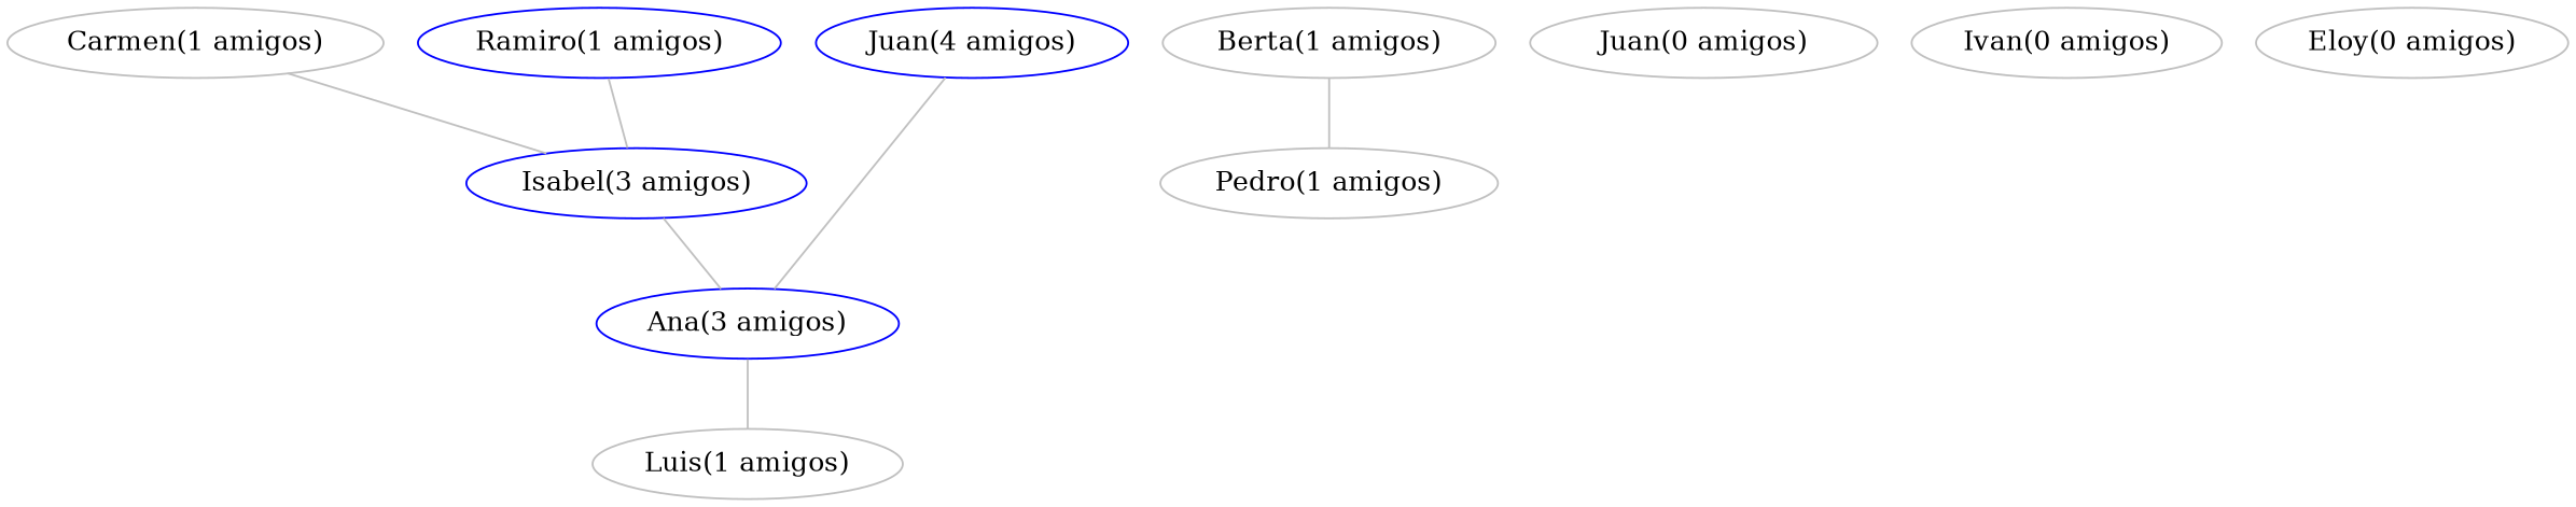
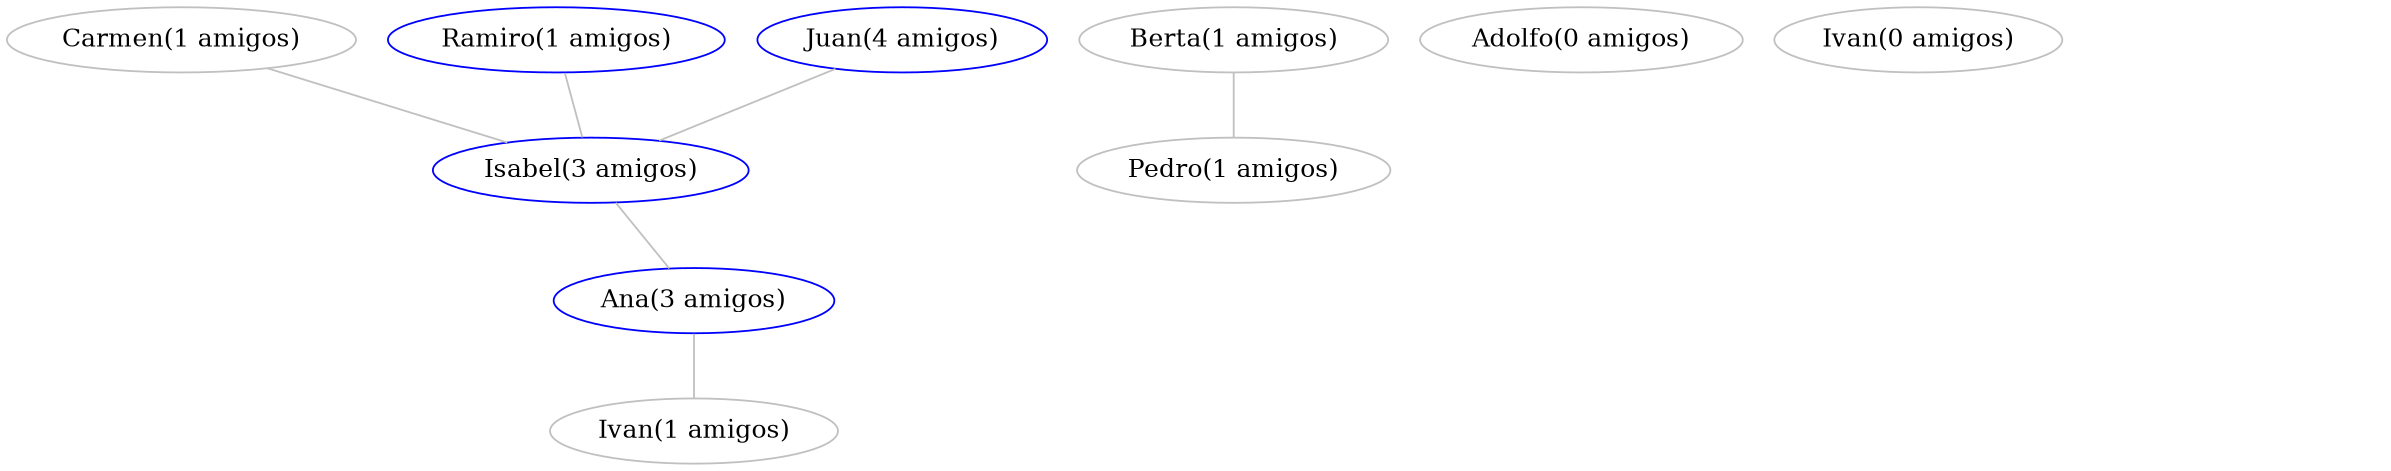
  strict graph {
    node [color=gray]
    edge [color=gray]
    n1 [color=blue label="Ana(3 amigos)"]
-   n2 [label="Luis(1 amigos)"]
+   n2 [label="Ivan(1 amigos)"]
    n3 [label="Berta(1 amigos)"]
    n4 [label="Pedro(1 amigos)"]
-   n5 [label="Juan(0 amigos)"]
+   n5 [label="Adolfo(0 amigos)"]
    n6 [label="Ivan(0 amigos)"]
    n7 [label="Carmen(1 amigos)"]
    n8 [color=blue label="Isabel(3 amigos)"]
    n9 [color=blue label="Juan(4 amigos)"]
    n10 [color=blue label="Ramiro(1 amigos)"]
-   n11 [label="Eloy(0 amigos)"]
    n1 -- n2
    n3 -- n4
    n7 -- n8
    n8 -- n1
-   n9 -- n1
+   n9 -- n8
    n10 -- n8
  }
